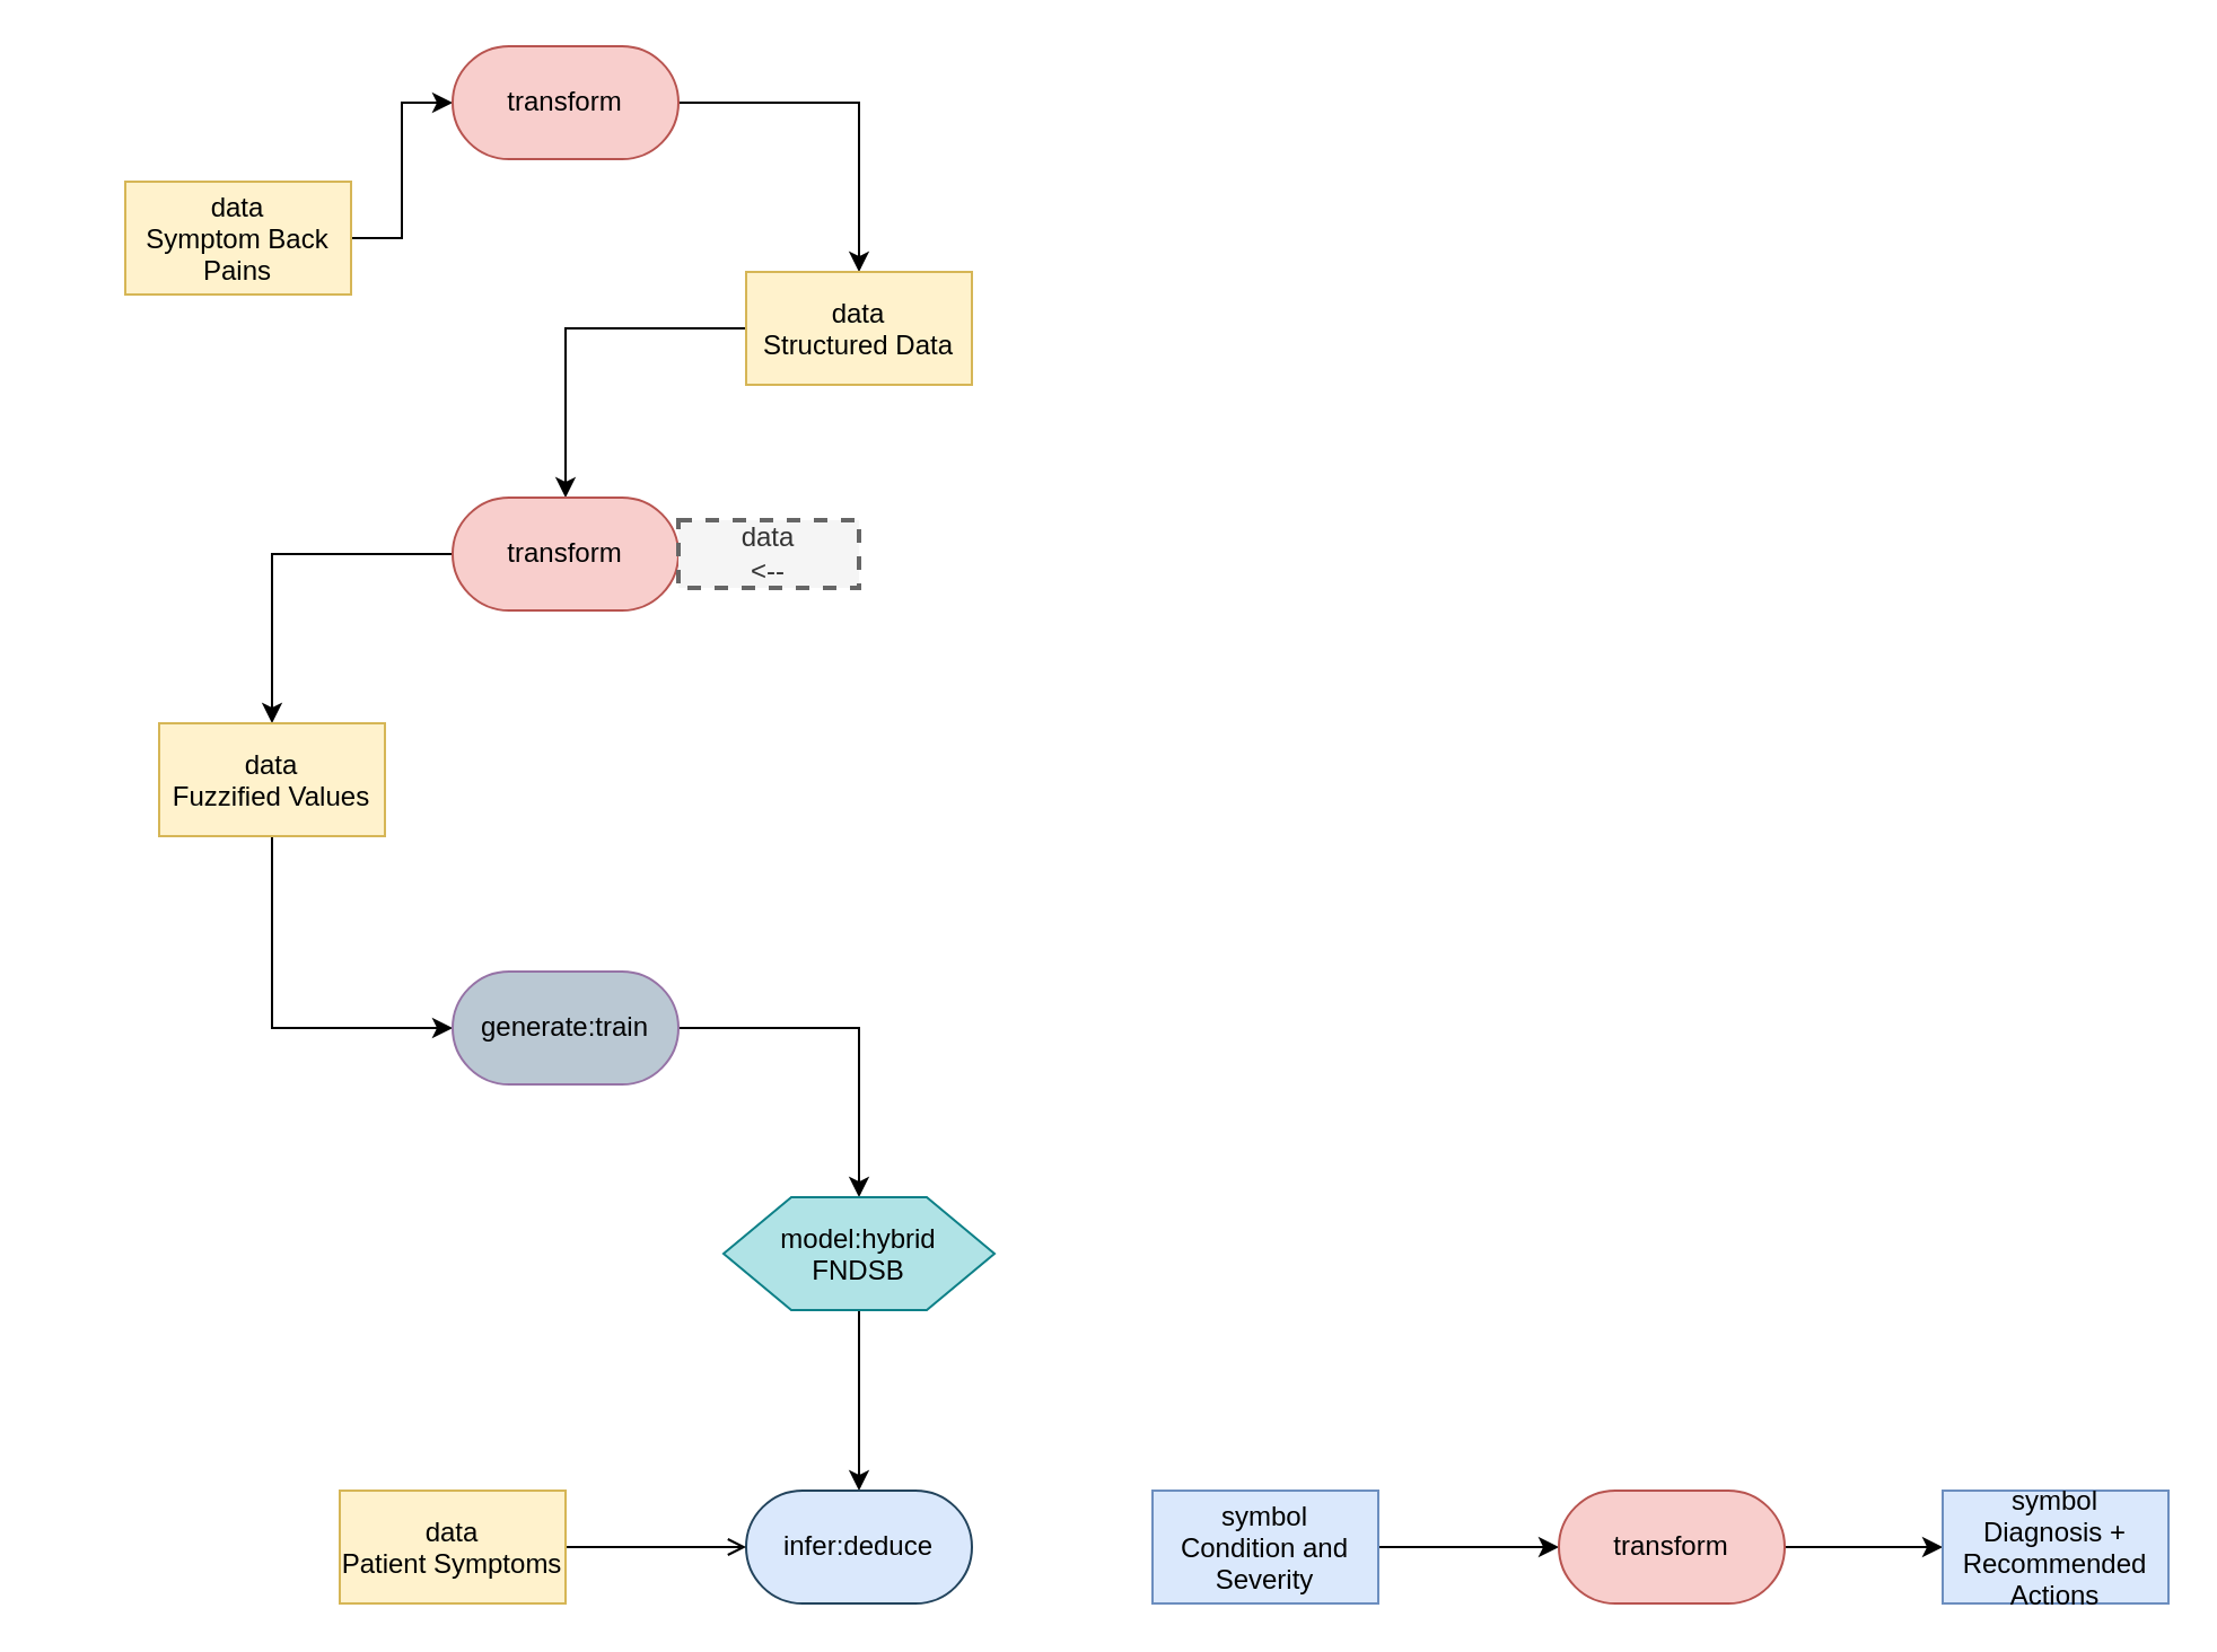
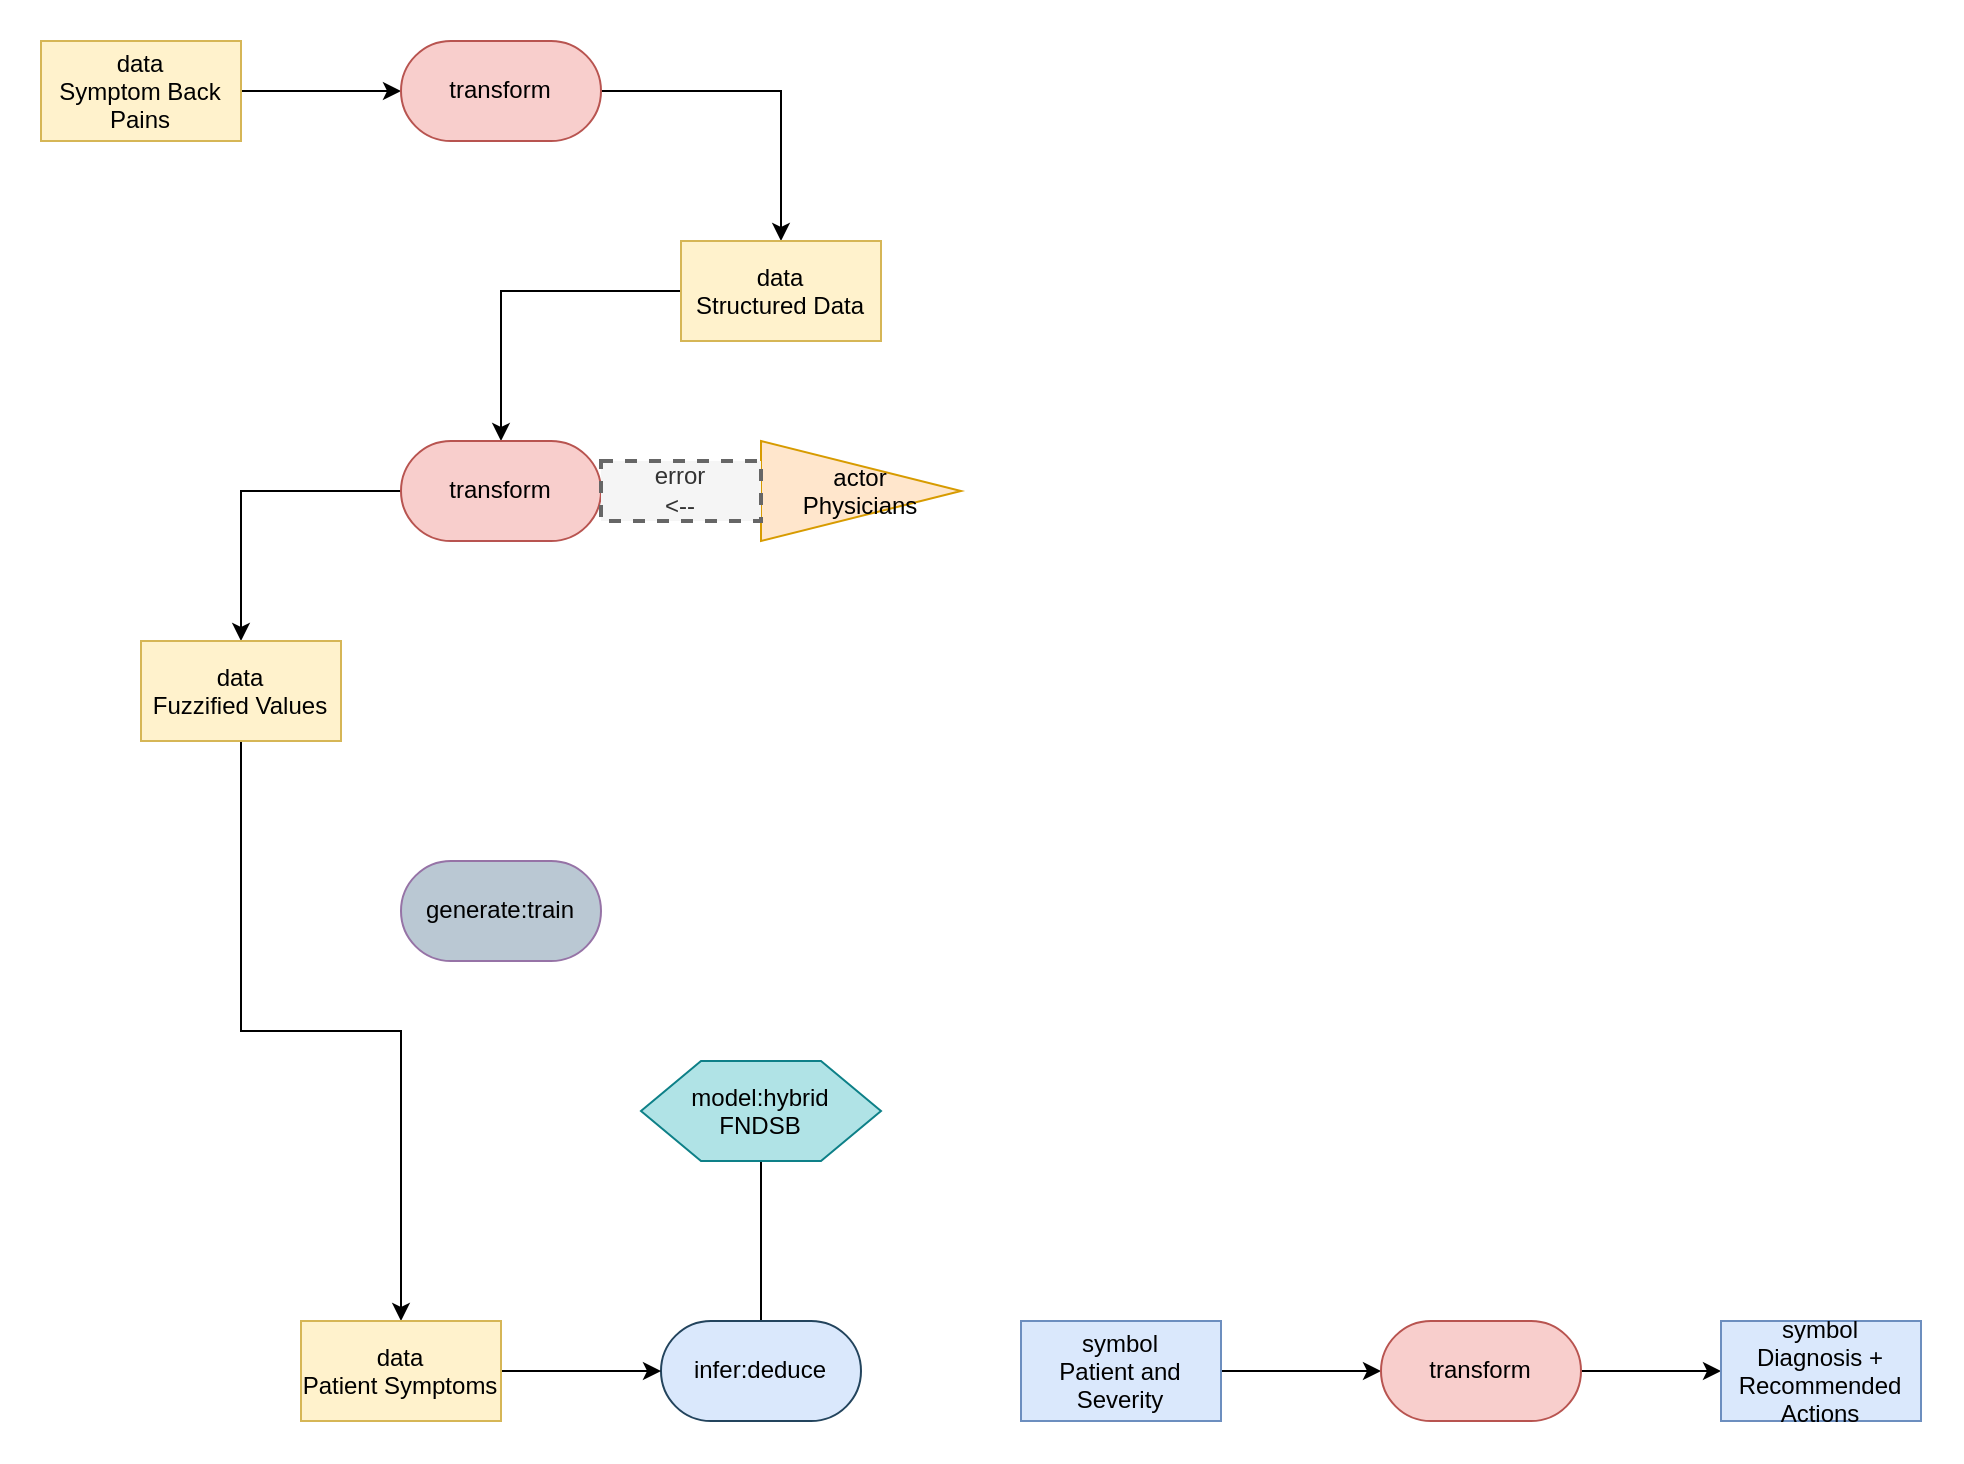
  <mxCell id="0" />
  <mxCell id="1" parent="0" />
  <mxCell id="2" style="edgeStyle=orthogonalEdgeStyle;rounded=0;orthogonalLoop=1;jettySize=auto;html=1;exitX=1;exitY=0.5;exitDx=0;exitDy=0;entryX=0;entryY=0.5;entryDx=0;entryDy=0;" edge="1" parent="1" source="3" target="5"><mxGeometry relative="1" as="geometry" /></mxCell>
- <mxCell id="3" value="data&#10;Symptom Back&#10;Pains" style="rectangle;fillColor=#fff2cc;strokeColor=#d6b656;" name="data" vertex="1" parent="1"><mxGeometry x="55" y="80" width="100" height="50" as="geometry" /></mxCell>
+ <mxCell id="3" value="data&#10;Symptom Back&#10;Pains" style="rectangle;fillColor=#fff2cc;strokeColor=#d6b656;" name="data" vertex="1" parent="1"><mxGeometry x="20" y="20" width="100" height="50" as="geometry" /></mxCell>
  <mxCell id="4" style="edgeStyle=orthogonalEdgeStyle;rounded=0;orthogonalLoop=1;jettySize=auto;html=1;exitX=1;exitY=0.5;exitDx=0;exitDy=0;entryX=0.5;entryY=0;entryDx=0;entryDy=0;" edge="1" parent="1" source="5" target="7"><mxGeometry relative="1" as="geometry" /></mxCell>
  <mxCell id="5" value="transform" style="rounded=1;whiteSpace=wrap;html=1;arcSize=50;fillColor=#f8cecc;strokeColor=#b85450;" name="transform" vertex="1" parent="1"><mxGeometry x="200" y="20" width="100" height="50" as="geometry" /></mxCell>
  <mxCell id="6" style="edgeStyle=orthogonalEdgeStyle;rounded=0;orthogonalLoop=1;jettySize=auto;html=1;exitX=0;exitY=0.5;exitDx=0;exitDy=0;entryX=0.5;entryY=0;entryDx=0;entryDy=0;" edge="1" parent="1" source="7" target="9"><mxGeometry relative="1" as="geometry" /></mxCell>
- <mxCell id="7" value="data&#10;Structured Data" style="rectangle;fillColor=#fff2cc;strokeColor=#d6b656;" name="data" vertex="1" parent="1"><mxGeometry x="330" y="120" width="100" height="50" as="geometry" /></mxCell>
+ <mxCell id="7" value="data&#10;Structured Data" style="rectangle;fillColor=#fff2cc;strokeColor=#d6b656;" name="data" vertex="1" parent="1"><mxGeometry x="340" y="120" width="100" height="50" as="geometry" /></mxCell>
  <mxCell id="8" style="edgeStyle=orthogonalEdgeStyle;rounded=0;orthogonalLoop=1;jettySize=auto;html=1;exitX=0;exitY=0.5;exitDx=0;exitDy=0;entryX=0.5;entryY=0;entryDx=0;entryDy=0;" edge="1" parent="1" source="9" target="13"><mxGeometry relative="1" as="geometry" /></mxCell>
  <mxCell id="9" value="transform" style="rounded=1;whiteSpace=wrap;html=1;arcSize=50;fillColor=#f8cecc;strokeColor=#b85450;" name="transform" vertex="1" parent="1"><mxGeometry x="200" y="220" width="100" height="50" as="geometry" /></mxCell>
- <mxCell id="11" value="&lt;div&gt;data&lt;/div&gt;&lt;div&gt;&amp;lt;--&lt;/div&gt;" style="text;html=1;align=center;verticalAlign=middle;whiteSpace=wrap;rounded=0;dashed=1;fillColor=#f5f5f5;fontColor=#333333;strokeColor=#666666;strokeWidth=2;" name="text" vertex="1" parent="1"><mxGeometry x="300" y="230" width="80" height="30" as="geometry" /></mxCell>
- <mxCell id="12" style="edgeStyle=orthogonalEdgeStyle;rounded=0;orthogonalLoop=1;jettySize=auto;html=1;exitX=0.5;exitY=1;exitDx=0;exitDy=0;entryX=0;entryY=0.5;entryDx=0;entryDy=0;" edge="1" parent="1" source="13" target="15"><mxGeometry relative="1" as="geometry" /></mxCell>
+ <mxCell id="10" value="actor&#10;Physicians" style="triangle;fillColor=#ffe6cc;strokeColor=#d79b00;" name="actor" vertex="1" parent="1"><mxGeometry x="380" y="220" width="100" height="50" as="geometry" /></mxCell>
+ <mxCell id="11" value="&lt;div&gt;error&lt;/div&gt;&lt;div&gt;&amp;lt;--&lt;/div&gt;" style="text;html=1;align=center;verticalAlign=middle;whiteSpace=wrap;rounded=0;dashed=1;fillColor=#f5f5f5;fontColor=#333333;strokeColor=#666666;strokeWidth=2;" name="text" vertex="1" parent="1"><mxGeometry x="300" y="230" width="80" height="30" as="geometry" /></mxCell>
+ <mxCell id="12" style="edgeStyle=orthogonalEdgeStyle;rounded=0;orthogonalLoop=1;jettySize=auto;html=1;exitX=0.5;exitY=1;exitDx=0;exitDy=0;" edge="1" parent="1" source="13" target="20"><mxGeometry relative="1" as="geometry" /></mxCell>
  <mxCell id="13" value="data&#10;Fuzzified Values" style="rectangle;fillColor=#fff2cc;strokeColor=#d6b656;" name="data" vertex="1" parent="1"><mxGeometry x="70" y="320" width="100" height="50" as="geometry" /></mxCell>
- <mxCell id="14" style="edgeStyle=orthogonalEdgeStyle;rounded=0;orthogonalLoop=1;jettySize=auto;html=1;exitX=1;exitY=0.5;exitDx=0;exitDy=0;entryX=0.5;entryY=0;entryDx=0;entryDy=0;" edge="1" parent="1" source="15" target="17"><mxGeometry relative="1" as="geometry" /></mxCell>
  <mxCell id="15" value="generate:train" style="rounded=1;whiteSpace=wrap;html=1;arcSize=50;fillColor=#bac8d3;strokeColor=#9673a6;" name="generate:train" vertex="1" parent="1"><mxGeometry x="200" y="430" width="100" height="50" as="geometry" /></mxCell>
- <mxCell id="16" style="edgeStyle=orthogonalEdgeStyle;rounded=0;orthogonalLoop=1;jettySize=auto;html=1;exitX=0.5;exitY=1;exitDx=0;exitDy=0;entryX=0.5;entryY=0;entryDx=0;entryDy=0;" edge="1" parent="1" source="17" target="18"><mxGeometry relative="1" as="geometry" /></mxCell>
+ <mxCell id="16" style="edgeStyle=orthogonalEdgeStyle;rounded=0;orthogonalLoop=1;jettySize=auto;html=1;exitX=0.5;exitY=1;exitDx=0;exitDy=0;entryX=0.5;entryY=0;entryDx=0;entryDy=0;endArrow=none;" edge="1" parent="1" source="17" target="18"><mxGeometry relative="1" as="geometry" /></mxCell>
  <mxCell id="17" value="model:hybrid&#10;FNDSB" style="shape=hexagon;perimeter=hexagonPerimeter2;fillColor=#b0e3e6;strokeColor=#0e8088;" name="model" vertex="1" parent="1"><mxGeometry x="320" y="530" width="120" height="50" as="geometry" /></mxCell>
  <mxCell id="18" value="infer:deduce" style="rounded=1;whiteSpace=wrap;html=1;arcSize=50;fillColor=#dae8fc;strokeColor=#23445d;" name="infer:deduce" vertex="1" parent="1"><mxGeometry x="330" y="660" width="100" height="50" as="geometry" /></mxCell>
- <mxCell id="19" style="edgeStyle=orthogonalEdgeStyle;rounded=0;orthogonalLoop=1;jettySize=auto;html=1;exitX=1;exitY=0.5;exitDx=0;exitDy=0;entryX=0;entryY=0.5;entryDx=0;entryDy=0;endArrow=open;" edge="1" parent="1" source="20" target="18"><mxGeometry relative="1" as="geometry" /></mxCell>
+ <mxCell id="19" style="edgeStyle=orthogonalEdgeStyle;rounded=0;orthogonalLoop=1;jettySize=auto;html=1;exitX=1;exitY=0.5;exitDx=0;exitDy=0;entryX=0;entryY=0.5;entryDx=0;entryDy=0;" edge="1" parent="1" source="20" target="18"><mxGeometry relative="1" as="geometry" /></mxCell>
  <mxCell id="20" value="data&#10;Patient Symptoms" style="rectangle;fillColor=#fff2cc;strokeColor=#d6b656;" name="data" vertex="1" parent="1"><mxGeometry x="150" y="660" width="100" height="50" as="geometry" /></mxCell>
  <mxCell id="21" style="edgeStyle=orthogonalEdgeStyle;rounded=0;orthogonalLoop=1;jettySize=auto;html=1;exitX=1;exitY=0.5;exitDx=0;exitDy=0;entryX=0;entryY=0.5;entryDx=0;entryDy=0;" edge="1" parent="1" source="22" target="24"><mxGeometry relative="1" as="geometry" /></mxCell>
- <mxCell id="22" value="symbol&#10;Condition and&#10;Severity" style="rectangle;fillColor=#dae8fc;strokeColor=#6c8ebf;" name="symbol" vertex="1" parent="1" tooltip="⚠️ Node not part of any valid pattern."><mxGeometry x="510" y="660" width="100" height="50" as="geometry" /></mxCell>
+ <mxCell id="22" value="symbol&#10;Patient and&#10;Severity" style="rectangle;fillColor=#dae8fc;strokeColor=#6c8ebf;" name="symbol" vertex="1" parent="1" tooltip="⚠️ Node not part of any valid pattern."><mxGeometry x="510" y="660" width="100" height="50" as="geometry" /></mxCell>
  <mxCell id="23" style="edgeStyle=orthogonalEdgeStyle;rounded=0;orthogonalLoop=1;jettySize=auto;html=1;exitX=1;exitY=0.5;exitDx=0;exitDy=0;entryX=0;entryY=0.5;entryDx=0;entryDy=0;" edge="1" parent="1" source="24" target="25"><mxGeometry relative="1" as="geometry" /></mxCell>
  <mxCell id="24" value="transform" style="rounded=1;whiteSpace=wrap;html=1;arcSize=50;fillColor=#f8cecc;strokeColor=#b85450;" name="transform" vertex="1" parent="1" tooltip="⚠️ Node not part of any valid pattern."><mxGeometry x="690" y="660" width="100" height="50" as="geometry" /></mxCell>
  <mxCell id="25" value="symbol&#10;Diagnosis +&#10;Recommended&#10;Actions" style="rectangle;fillColor=#dae8fc;strokeColor=#6c8ebf;" name="symbol" vertex="1" parent="1" tooltip="⚠️ Node not part of any valid pattern."><mxGeometry x="860" y="660" width="100" height="50" as="geometry" /></mxCell>
